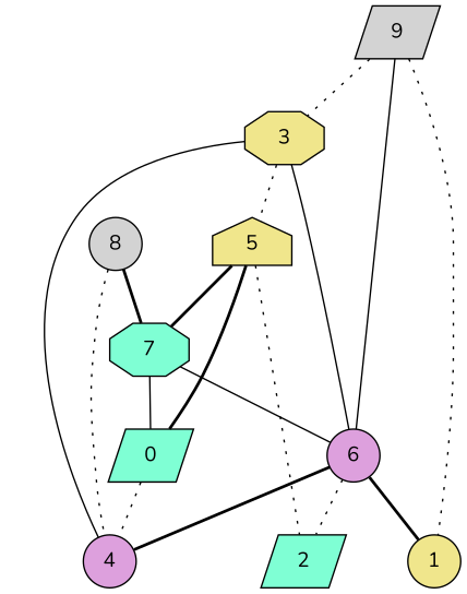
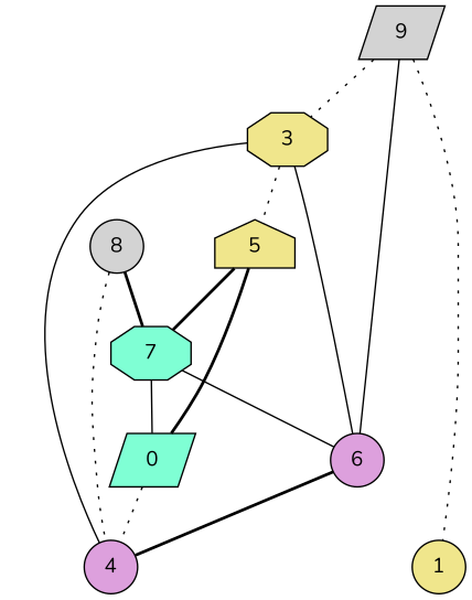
  graph {
    fontname=Nunito
    node [fillcolor=aquamarine fontname=Nunito shape=circle style=filled]
    edge [fontname=Nunito style=dotted]
    0 [shape=parallelogram]
    4 [fillcolor=plum]
    3 [fillcolor=khaki shape=octagon]
    6 [fillcolor=plum]
    5 [fillcolor=khaki shape=house]
-   2 [shape=parallelogram]
    1 [fillcolor=khaki]
    8 [fillcolor=lightgrey]
    7 [shape=octagon]
    9 [fillcolor=lightgrey shape=parallelogram]
    0 -- 4
    3 -- 4 [style=solid]
    3 -- 6 [style=solid]
    3 -- 5
    6 -- 4 [style=bold]
-   6 -- 2
-   6 -- 1 [style=bold]
    5 -- 0 [style=bold]
-   5 -- 2
    5 -- 7 [style=bold]
    8 -- 4
    8 -- 7 [style=bold]
    7 -- 0 [style=solid]
    7 -- 6 [style=solid]
    9 -- 3
    9 -- 6 [style=solid]
    9 -- 1
  }
